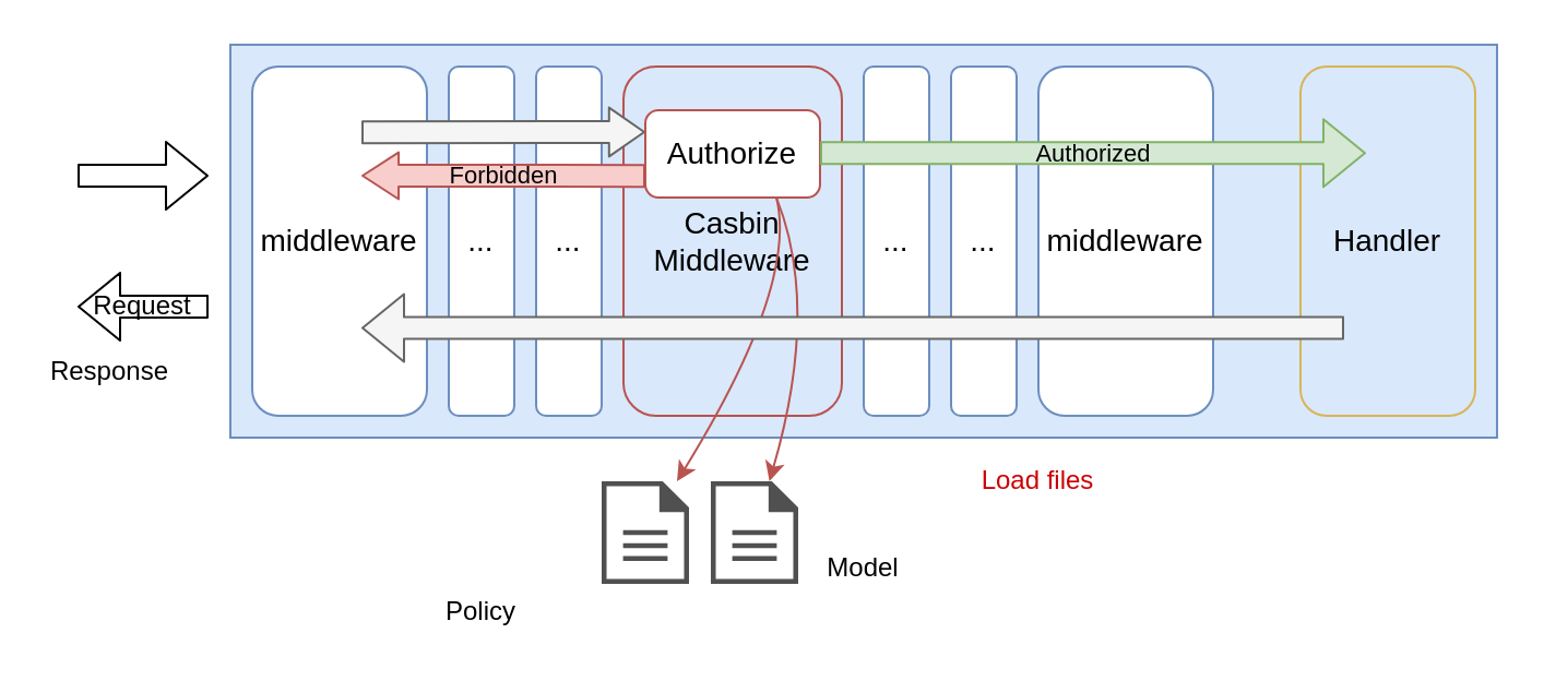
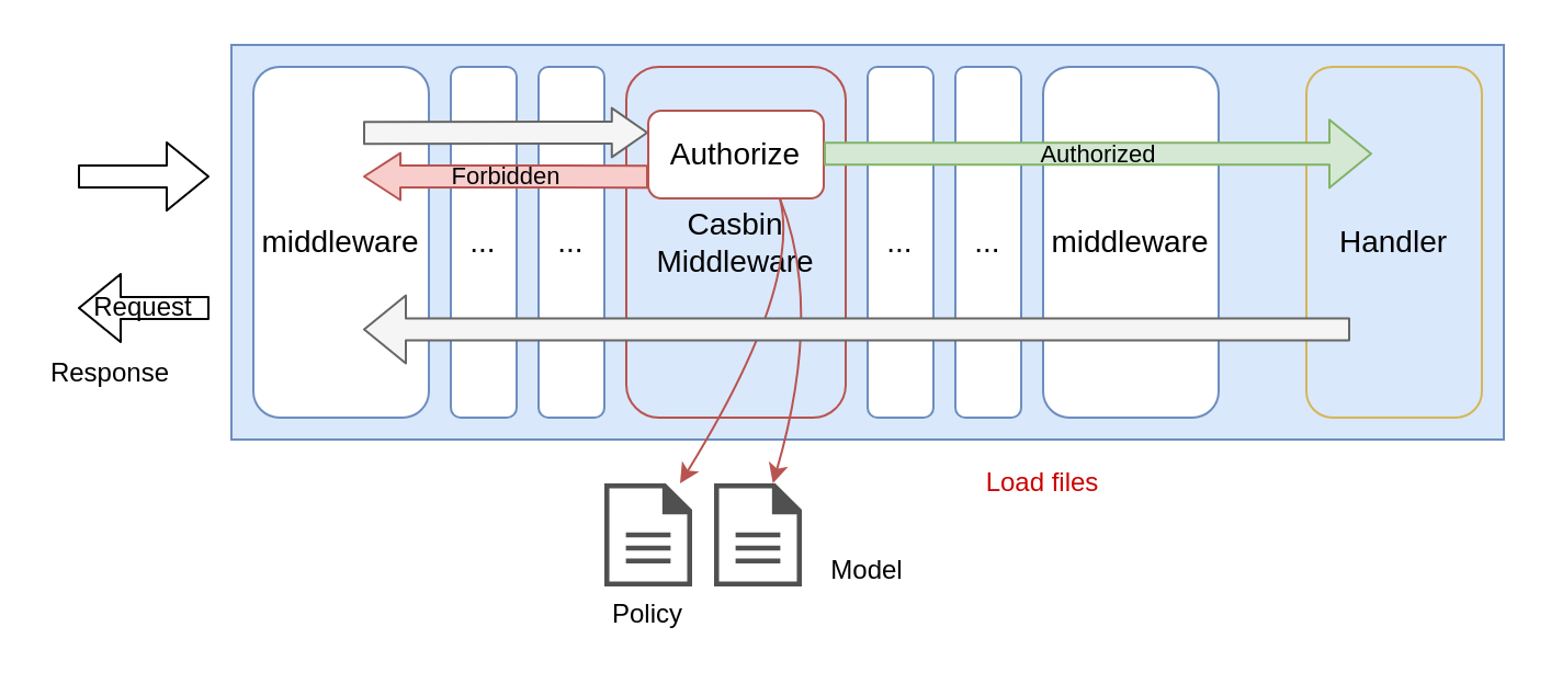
  <mxCell id="0" />
  <mxCell id="1" parent="0" />
  <mxCell id="2" value="" style="rounded=0;whiteSpace=wrap;html=1;fillColor=#dae8fc;strokeColor=#6c8ebf;shadow=0;" parent="1" vertex="1"><mxGeometry x="105" y="20" width="580" height="180" as="geometry" /></mxCell>
  <mxCell id="3" value="Casbin&lt;br&gt;Middleware" style="rounded=1;whiteSpace=wrap;html=1;fontSize=14;strokeColor=#b85450;fillColor=#dae8fc;" parent="1" vertex="1"><mxGeometry x="285" y="30" width="100" height="160" as="geometry" /></mxCell>
  <mxCell id="4" value="Handler&lt;br&gt;" style="rounded=1;whiteSpace=wrap;html=1;fontSize=14;strokeColor=#d6b656;fillColor=#dae8fc;" parent="1" vertex="1"><mxGeometry x="595" y="30" width="80" height="160" as="geometry" /></mxCell>
  <mxCell id="5" value="middleware" style="rounded=1;whiteSpace=wrap;html=1;fontSize=14;strokeColor=#6c8ebf;fillColor=default;" parent="1" vertex="1"><mxGeometry x="115" y="30" width="80" height="160" as="geometry" /></mxCell>
  <mxCell id="6" value="..." style="rounded=1;whiteSpace=wrap;html=1;fontSize=14;strokeColor=#6c8ebf;fillColor=default;" parent="1" vertex="1"><mxGeometry x="205" y="30" width="30" height="160" as="geometry" /></mxCell>
  <mxCell id="7" value="..." style="rounded=1;whiteSpace=wrap;html=1;fontSize=14;strokeColor=#6c8ebf;fillColor=default;" parent="1" vertex="1"><mxGeometry x="245" y="30" width="30" height="160" as="geometry" /></mxCell>
  <mxCell id="8" value="middleware" style="rounded=1;whiteSpace=wrap;html=1;fontSize=14;strokeColor=#6c8ebf;fillColor=default;" parent="1" vertex="1"><mxGeometry x="475" y="30" width="80" height="160" as="geometry" /></mxCell>
  <mxCell id="9" value="..." style="rounded=1;whiteSpace=wrap;html=1;fontSize=14;strokeColor=#6c8ebf;fillColor=default;" parent="1" vertex="1"><mxGeometry x="435" y="30" width="30" height="160" as="geometry" /></mxCell>
  <mxCell id="10" value="..." style="rounded=1;whiteSpace=wrap;html=1;fontSize=14;strokeColor=#6c8ebf;fillColor=default;" parent="1" vertex="1"><mxGeometry x="395" y="30" width="30" height="160" as="geometry" /></mxCell>
  <mxCell id="11" value="" style="shape=flexArrow;endArrow=classic;html=1;" parent="1" edge="1"><mxGeometry width="50" height="50" relative="1" as="geometry"><mxPoint x="35" y="80" as="sourcePoint" /><mxPoint x="95" y="80" as="targetPoint" /></mxGeometry></mxCell>
  <mxCell id="12" value="Request" style="text;html=1;strokeColor=none;fillColor=none;align=center;verticalAlign=middle;whiteSpace=wrap;rounded=0;" parent="1" vertex="1"><mxGeometry x="35" y="130" width="60" height="20" as="geometry" /></mxCell>
  <mxCell id="13" value="" style="shape=flexArrow;endArrow=classic;html=1;" parent="1" edge="1"><mxGeometry width="50" height="50" relative="1" as="geometry"><mxPoint x="95" y="140" as="sourcePoint" /><mxPoint x="35" y="140" as="targetPoint" /></mxGeometry></mxCell>
  <mxCell id="14" value="Response" style="text;html=1;strokeColor=none;fillColor=none;align=center;verticalAlign=middle;whiteSpace=wrap;rounded=0;" parent="1" vertex="1"><mxGeometry x="20" y="160" width="60" height="20" as="geometry" /></mxCell>
  <mxCell id="15" value="" style="shape=flexArrow;endArrow=classic;html=1;fillColor=#f5f5f5;strokeColor=#666666;entryX=0;entryY=0.25;entryDx=0;entryDy=0;exitX=0.625;exitY=0.188;exitDx=0;exitDy=0;exitPerimeter=0;endWidth=11.429;endSize=5.033;" parent="1" source="5" target="16" edge="1"><mxGeometry width="50" height="50" relative="1" as="geometry"><mxPoint x="165" y="70" as="sourcePoint" /><mxPoint x="615" y="70" as="targetPoint" /></mxGeometry></mxCell>
  <mxCell id="16" value="Authorize" style="rounded=1;whiteSpace=wrap;html=1;fontSize=14;strokeColor=#b85450;fillColor=default;" parent="1" vertex="1"><mxGeometry x="295" y="50" width="80" height="40" as="geometry" /></mxCell>
  <mxCell id="17" value="" style="sketch=0;pointerEvents=1;shadow=0;dashed=0;html=1;strokeColor=none;fillColor=#505050;labelPosition=center;verticalLabelPosition=bottom;verticalAlign=top;outlineConnect=0;align=center;shape=mxgraph.office.concepts.document;" parent="1" vertex="1"><mxGeometry x="275" y="220" width="40" height="47" as="geometry" /></mxCell>
  <mxCell id="18" value="" style="sketch=0;pointerEvents=1;shadow=0;dashed=0;html=1;strokeColor=none;fillColor=#505050;labelPosition=center;verticalLabelPosition=bottom;verticalAlign=top;outlineConnect=0;align=center;shape=mxgraph.office.concepts.document;" parent="1" vertex="1"><mxGeometry x="325" y="220" width="40" height="47" as="geometry" /></mxCell>
- <mxCell id="19" value="Policy" style="text;html=1;strokeColor=none;fillColor=none;align=center;verticalAlign=middle;whiteSpace=wrap;rounded=0;" parent="1" vertex="1"><mxGeometry x="200" y="270" width="40" height="20" as="geometry" /></mxCell>
+ <mxCell id="19" value="Policy" style="text;html=1;strokeColor=none;fillColor=none;align=center;verticalAlign=middle;whiteSpace=wrap;rounded=0;" parent="1" vertex="1"><mxGeometry x="275" y="270" width="40" height="20" as="geometry" /></mxCell>
  <mxCell id="20" value="Model" style="text;html=1;strokeColor=none;fillColor=none;align=center;verticalAlign=middle;whiteSpace=wrap;rounded=0;" parent="1" vertex="1"><mxGeometry x="375" y="250" width="40" height="20" as="geometry" /></mxCell>
  <mxCell id="21" value="Authorized" style="shape=flexArrow;endArrow=classic;html=1;fillColor=#d5e8d4;strokeColor=#82b366;labelBackgroundColor=none;" parent="1" edge="1"><mxGeometry width="50" height="50" relative="1" as="geometry"><mxPoint x="375" y="69.66" as="sourcePoint" /><mxPoint x="625" y="69.66" as="targetPoint" /></mxGeometry></mxCell>
  <mxCell id="22" value="Forbidden" style="shape=flexArrow;endArrow=classic;html=1;fillColor=#f8cecc;strokeColor=#b85450;entryX=0;entryY=0.25;entryDx=0;entryDy=0;exitX=0.625;exitY=0.188;exitDx=0;exitDy=0;exitPerimeter=0;labelBackgroundColor=none;endWidth=10.476;endSize=5.176;" parent="1" edge="1"><mxGeometry width="50" height="50" relative="1" as="geometry"><mxPoint x="295" y="80.08" as="sourcePoint" /><mxPoint x="165" y="80" as="targetPoint" /></mxGeometry></mxCell>
  <mxCell id="23" value="" style="curved=1;endArrow=classic;html=1;labelBackgroundColor=none;exitX=0.75;exitY=1;exitDx=0;exitDy=0;fillColor=#f8cecc;strokeColor=#b85450;" parent="1" source="16" target="17" edge="1"><mxGeometry width="50" height="50" relative="1" as="geometry"><mxPoint x="395" y="280" as="sourcePoint" /><mxPoint x="445" y="230" as="targetPoint" /><Array as="points"><mxPoint x="365" y="130" /></Array></mxGeometry></mxCell>
  <mxCell id="24" value="" style="curved=1;endArrow=classic;html=1;labelBackgroundColor=none;exitX=0.75;exitY=1;exitDx=0;exitDy=0;fillColor=#f8cecc;strokeColor=#b85450;" parent="1" source="16" target="18" edge="1"><mxGeometry width="50" height="50" relative="1" as="geometry"><mxPoint x="365" y="100" as="sourcePoint" /><mxPoint x="319.493" y="230" as="targetPoint" /><Array as="points"><mxPoint x="375" y="140" /></Array></mxGeometry></mxCell>
  <mxCell id="25" value="" style="shape=flexArrow;endArrow=classic;html=1;fillColor=#f5f5f5;strokeColor=#666666;" parent="1" edge="1"><mxGeometry width="50" height="50" relative="1" as="geometry"><mxPoint x="615" y="149.76" as="sourcePoint" /><mxPoint x="165" y="149.76" as="targetPoint" /></mxGeometry></mxCell>
  <mxCell id="26" value="Load files" style="text;html=1;strokeColor=none;fillColor=none;align=center;verticalAlign=middle;whiteSpace=wrap;rounded=0;fontColor=#CC0000;" parent="1" vertex="1"><mxGeometry x="440" y="210" width="70" height="20" as="geometry" /></mxCell>
